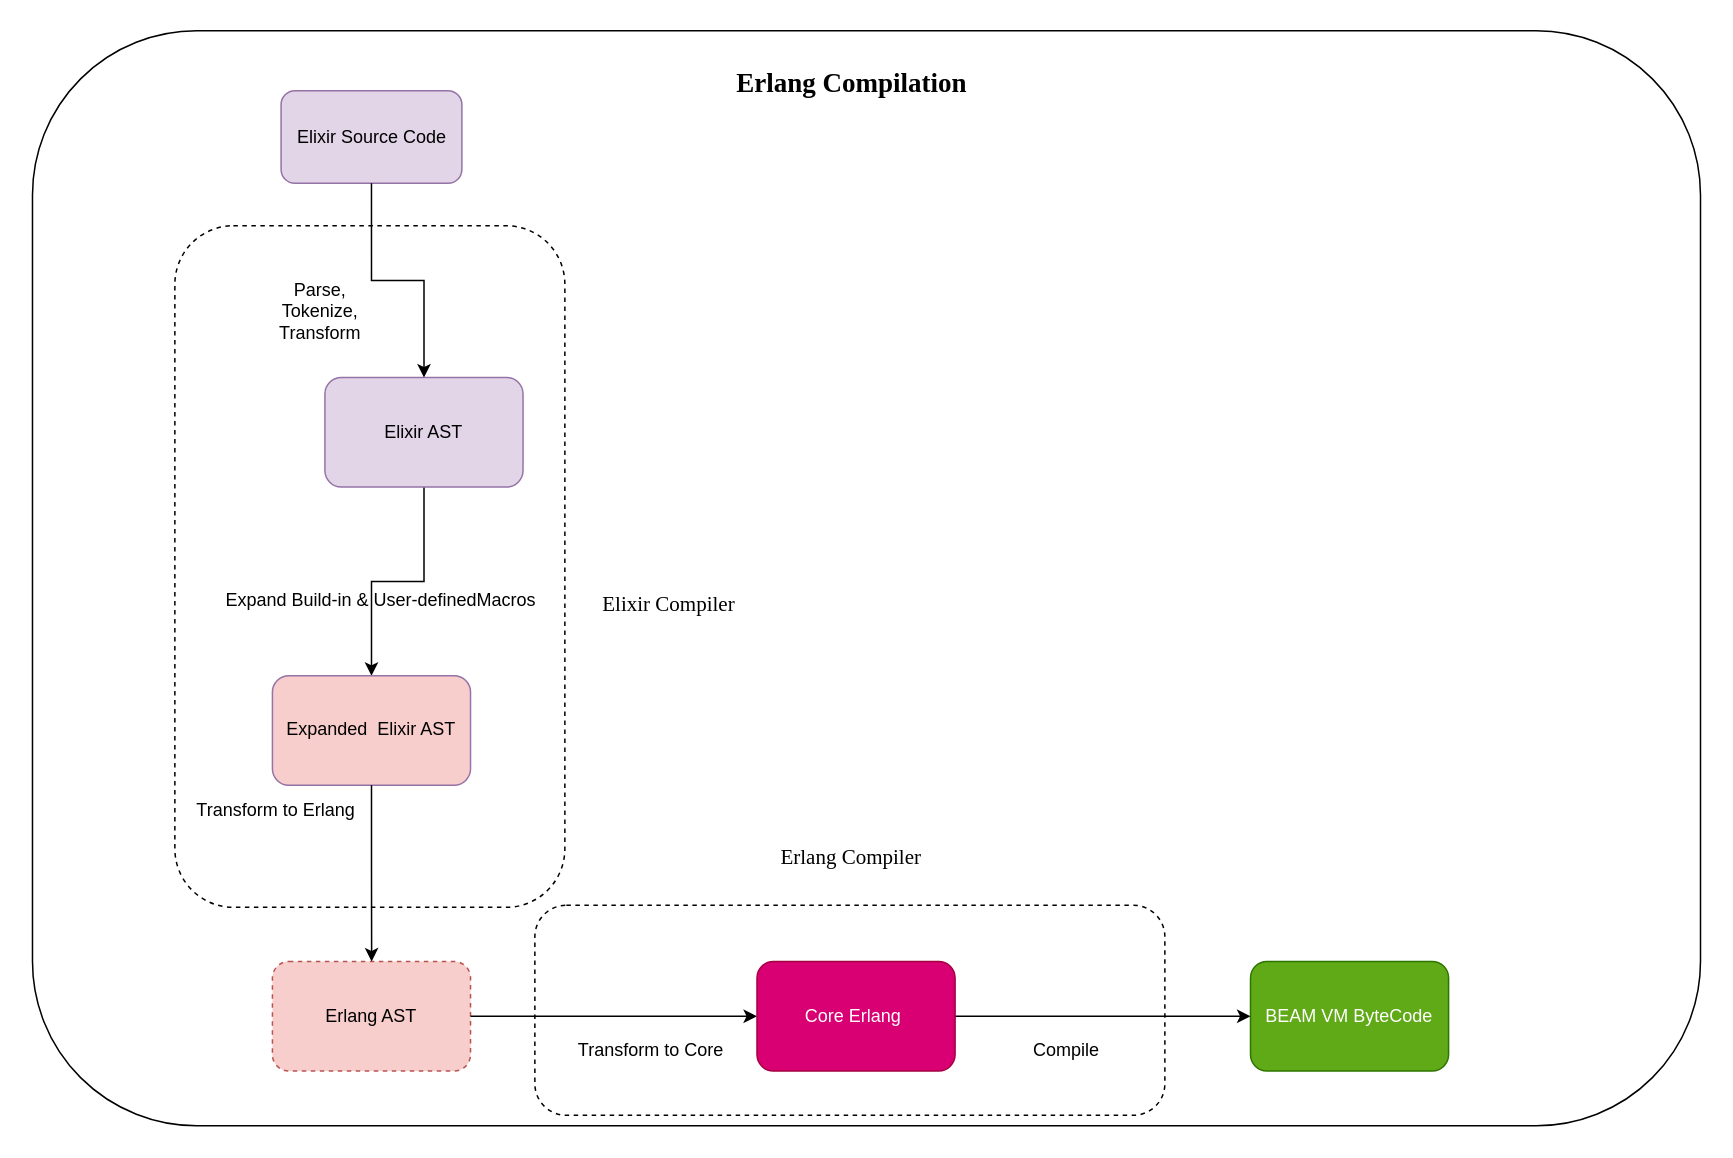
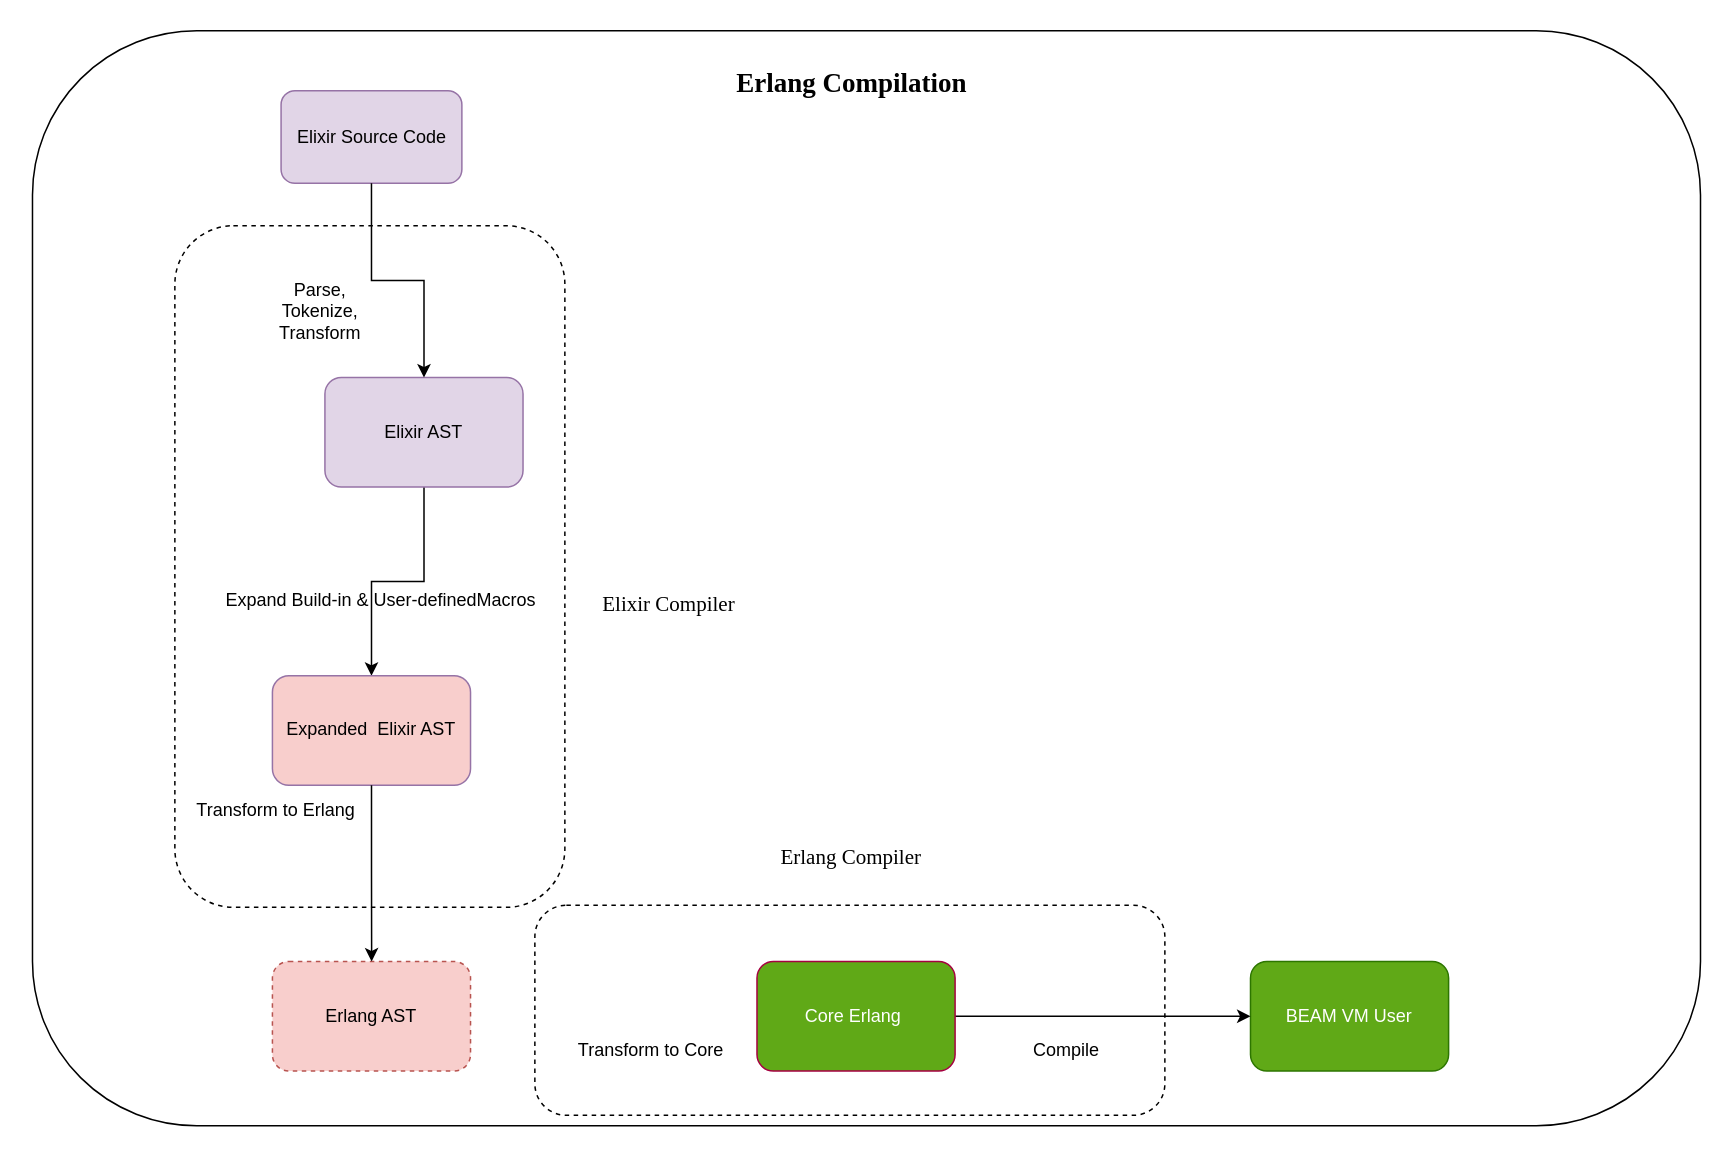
  <mxCell id="0" />
  <mxCell id="1" parent="0" />
  <mxCell id="2" value="" style="group" vertex="1" connectable="0" parent="1"><mxGeometry x="53" y="20" width="1080" height="730" as="geometry" /></mxCell>
  <mxCell id="3" value="" style="rounded=1;whiteSpace=wrap;html=1;" vertex="1" parent="2"><mxGeometry x="-32.01" width="1112.01" height="730" as="geometry" /></mxCell>
  <mxCell id="4" value="" style="rounded=1;whiteSpace=wrap;html=1;dashed=1;" vertex="1" parent="2"><mxGeometry x="62.915" y="130" width="260" height="454.37" as="geometry" /></mxCell>
  <mxCell id="5" value="&lt;font face=&quot;Georgia&quot; style=&quot;font-size: 14px&quot;&gt;Erlang Compiler&lt;/font&gt;" style="text;html=1;strokeColor=none;fillColor=none;align=center;verticalAlign=middle;whiteSpace=wrap;rounded=0;dashed=1;" vertex="1" parent="2"><mxGeometry x="445.175" y="540" width="137.872" height="24.333" as="geometry" /></mxCell>
  <mxCell id="6" value="" style="group" vertex="1" connectable="0" parent="2"><mxGeometry x="62.915" y="73" width="759.386" height="650" as="geometry" /></mxCell>
  <mxCell id="7" style="edgeStyle=orthogonalEdgeStyle;rounded=0;orthogonalLoop=1;jettySize=auto;html=1;" edge="1" parent="6" source="8" target="9"><mxGeometry relative="1" as="geometry" /></mxCell>
  <mxCell id="8" value="Elixir AST" style="rounded=1;whiteSpace=wrap;html=1;fillColor=#e1d5e7;strokeColor=#9673a6;" vertex="1" parent="6"><mxGeometry x="100.034" y="158.167" width="132.067" height="73" as="geometry" /></mxCell>
  <mxCell id="9" value="Expanded&amp;nbsp; Elixir AST" style="rounded=1;whiteSpace=wrap;html=1;fillColor=#f8cecc;strokeColor=#9673a6;" vertex="1" parent="6"><mxGeometry x="65.034" y="356.996" width="132.067" height="73" as="geometry" /></mxCell>
  <mxCell id="10" value="&lt;font face=&quot;Georgia&quot; style=&quot;font-size: 14px&quot;&gt;Elixir Compiler&lt;/font&gt;" style="text;html=1;strokeColor=none;fillColor=none;align=center;verticalAlign=middle;whiteSpace=wrap;rounded=0;dashed=1;" vertex="1" parent="6"><mxGeometry x="270.612" y="298.08" width="117.352" height="24.333" as="geometry" /></mxCell>
  <mxCell id="11" value="Expand Build-in &amp;amp; User-definedMacros" style="text;html=1;align=center;verticalAlign=middle;resizable=0;points=[];autosize=1;strokeColor=none;" vertex="1" parent="6"><mxGeometry x="27.085" y="297" width="220" height="20" as="geometry" /></mxCell>
  <mxCell id="12" value="" style="rounded=1;whiteSpace=wrap;html=1;dashed=1;" vertex="1" parent="6"><mxGeometry x="240" y="510" width="420" height="140" as="geometry" /></mxCell>
  <mxCell id="13" value="Transform to Core" style="text;html=1;align=center;verticalAlign=middle;resizable=0;points=[];autosize=1;strokeColor=none;" vertex="1" parent="6"><mxGeometry x="262.135" y="597" width="110" height="20" as="geometry" /></mxCell>
  <mxCell id="14" value="&lt;font style=&quot;font-size: 12px&quot;&gt;Parse,&lt;br&gt;Tokenize,&lt;br&gt;Transform&lt;/font&gt;" style="text;html=1;strokeColor=none;fillColor=none;align=center;verticalAlign=middle;whiteSpace=wrap;rounded=0;dashed=1;" vertex="1" parent="6"><mxGeometry x="-32.92" y="77.003" width="259.901" height="73" as="geometry" /></mxCell>
  <mxCell id="15" value="Compile" style="text;html=1;align=center;verticalAlign=middle;resizable=0;points=[];autosize=1;strokeColor=none;" vertex="1" parent="6"><mxGeometry x="564.085" y="597" width="60" height="20" as="geometry" /></mxCell>
  <mxCell id="16" value="Elixir Source Code" style="rounded=1;whiteSpace=wrap;html=1;fillColor=#e1d5e7;strokeColor=#9673a6;" vertex="1" parent="2"><mxGeometry x="133.721" y="40.005" width="120.527" height="61.69" as="geometry" /></mxCell>
  <mxCell id="17" style="edgeStyle=orthogonalEdgeStyle;rounded=0;orthogonalLoop=1;jettySize=auto;html=1;exitX=0.5;exitY=1;exitDx=0;exitDy=0;" edge="1" parent="2" source="16" target="8"><mxGeometry relative="1" as="geometry" /></mxCell>
- <mxCell id="18" value="BEAM VM ByteCode" style="rounded=1;whiteSpace=wrap;html=1;fillColor=#60a917;strokeColor=#2D7600;fontColor=#ffffff;" vertex="1" parent="2"><mxGeometry x="780.002" y="620.498" width="132.067" height="73" as="geometry" /></mxCell>
+ <mxCell id="18" value="BEAM VM User" style="rounded=1;whiteSpace=wrap;html=1;fillColor=#60a917;strokeColor=#2D7600;fontColor=#ffffff;" vertex="1" parent="2"><mxGeometry x="780.002" y="620.498" width="132.067" height="73" as="geometry" /></mxCell>
  <mxCell id="19" value="" style="edgeStyle=orthogonalEdgeStyle;rounded=0;orthogonalLoop=1;jettySize=auto;html=1;" edge="1" parent="2" source="23" target="18"><mxGeometry relative="1" as="geometry" /></mxCell>
  <mxCell id="20" value="Erlang AST" style="rounded=1;whiteSpace=wrap;html=1;fillColor=#f8cecc;strokeColor=#b85450;dashed=1;" vertex="1" parent="2"><mxGeometry x="127.954" y="620.498" width="132.067" height="73" as="geometry" /></mxCell>
- <mxCell id="21" value="" style="edgeStyle=orthogonalEdgeStyle;rounded=0;orthogonalLoop=1;jettySize=auto;html=1;" edge="1" parent="2" source="20" target="23"><mxGeometry relative="1" as="geometry" /></mxCell>
  <mxCell id="22" value="" style="edgeStyle=orthogonalEdgeStyle;rounded=0;orthogonalLoop=1;jettySize=auto;html=1;" edge="1" parent="2" source="9" target="20"><mxGeometry relative="1" as="geometry" /></mxCell>
- <mxCell id="23" value="Core Erlang&amp;nbsp;" style="rounded=1;whiteSpace=wrap;html=1;fillColor=#d80073;strokeColor=#A50040;fontColor=#ffffff;" vertex="1" parent="2"><mxGeometry x="450.985" y="620.498" width="132.067" height="73" as="geometry" /></mxCell>
+ <mxCell id="23" value="Core Erlang&amp;nbsp;" style="rounded=1;whiteSpace=wrap;html=1;fillColor=#60a917;strokeColor=#A50040;fontColor=#ffffff;" vertex="1" parent="2"><mxGeometry x="450.985" y="620.498" width="132.067" height="73" as="geometry" /></mxCell>
  <mxCell id="24" value="&lt;h2&gt;&lt;font face=&quot;Georgia&quot;&gt;Erlang Compilation&lt;/font&gt;&lt;/h2&gt;" style="text;html=1;align=center;verticalAlign=middle;resizable=0;points=[];autosize=1;strokeColor=none;" vertex="1" parent="2"><mxGeometry x="419.11" y="10" width="190" height="50" as="geometry" /></mxCell>
  <mxCell id="25" value="Transform to Erlang" style="text;html=1;align=center;verticalAlign=middle;resizable=0;points=[];autosize=1;strokeColor=none;" vertex="1" parent="1"><mxGeometry x="123" y="530" width="120" height="20" as="geometry" /></mxCell>
